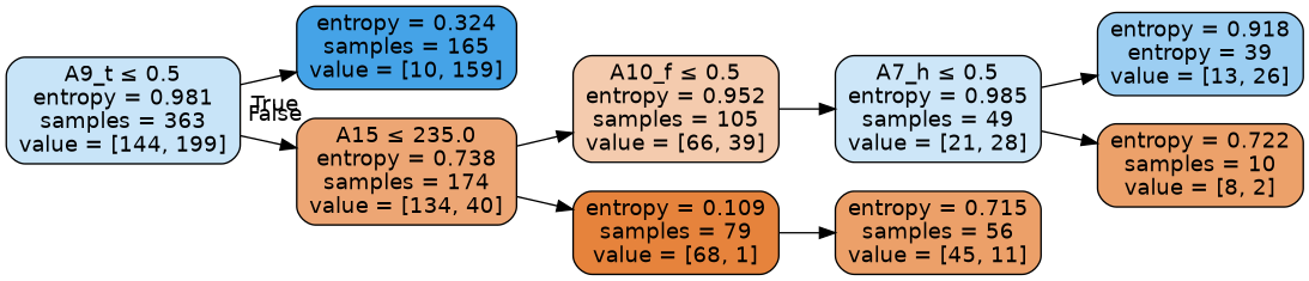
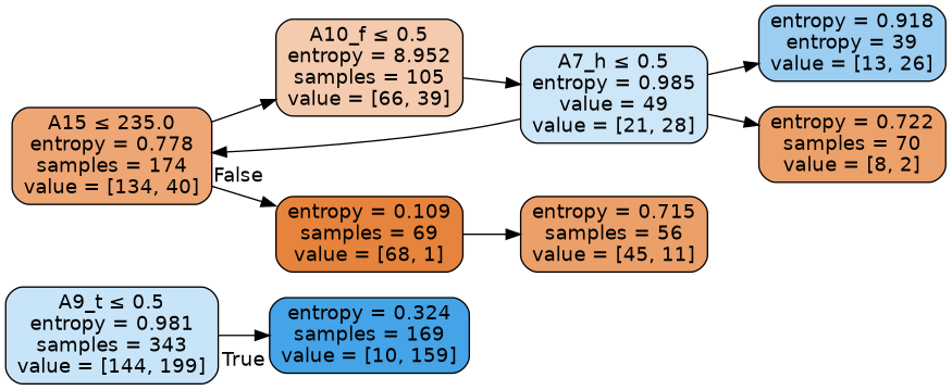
  digraph {
    rankdir=LR
    node [color=black fontname=helvetica shape=box style="filled, rounded"]
    edge [fontname=helvetica]
-   n1 [fillcolor="#399de546" label=<A9_t &le; 0.5<br/>entropy = 0.981<br/>samples = 363<br/>value = [144, 199]>]
-   n2 [fillcolor="#399de5ef" label=<entropy = 0.324<br/>samples = 165<br/>value = [10, 159]>]
-   n3 [fillcolor="#e58139b3" label=<A15 &le; 235.0<br/>entropy = 0.738<br/>samples = 174<br/>value = [134, 40]>]
-   n4 [fillcolor="#e5813968" label=<A10_f &le; 0.5<br/>entropy = 0.952<br/>samples = 105<br/>value = [66, 39]>]
-   n5 [fillcolor="#e58139fb" label=<entropy = 0.109<br/>samples = 79<br/>value = [68, 1]>]
-   n6 [fillcolor="#399de540" label=<A7_h &le; 0.5<br/>entropy = 0.985<br/>samples = 49<br/>value = [21, 28]>]
+   n1 [fillcolor="#399de546" label=<A9_t &le; 0.5<br/>entropy = 0.981<br/>samples = 343<br/>value = [144, 199]>]
+   n2 [fillcolor="#399de5ef" label=<entropy = 0.324<br/>samples = 169<br/>value = [10, 159]>]
+   n3 [fillcolor="#e58139b3" label=<A15 &le; 235.0<br/>entropy = 0.778<br/>samples = 174<br/>value = [134, 40]>]
+   n4 [fillcolor="#e5813968" label=<A10_f &le; 0.5<br/>entropy = 8.952<br/>samples = 105<br/>value = [66, 39]>]
+   n5 [fillcolor="#e58139fb" label=<entropy = 0.109<br/>samples = 69<br/>value = [68, 1]>]
+   n6 [fillcolor="#399de540" label=<A7_h &le; 0.5<br/>entropy = 0.985<br/>value = 49<br/>value = [21, 28]>]
    n7 [fillcolor="#e58139c1" label=<entropy = 0.715<br/>samples = 56<br/>value = [45, 11]>]
    n8 [fillcolor="#399de57f" label=<entropy = 0.918<br/>entropy = 39<br/>value = [13, 26]>]
-   n9 [fillcolor="#e58139bf" label=<entropy = 0.722<br/>samples = 10<br/>value = [8, 2]>]
+   n9 [fillcolor="#e58139bf" label=<entropy = 0.722<br/>samples = 70<br/>value = [8, 2]>]
    n1 -> n2 [headlabel=True labelangle=45 labeldistance=2.5]
-   n1 -> n3 [headlabel=False labelangle=-45 labeldistance=2.5]
+   n6 -> n3 [headlabel=False labelangle=-45 labeldistance=2.5]
    n3 -> n4
    n3 -> n5
    n4 -> n6
    n5 -> n7
    n6 -> n8
    n6 -> n9
  }
